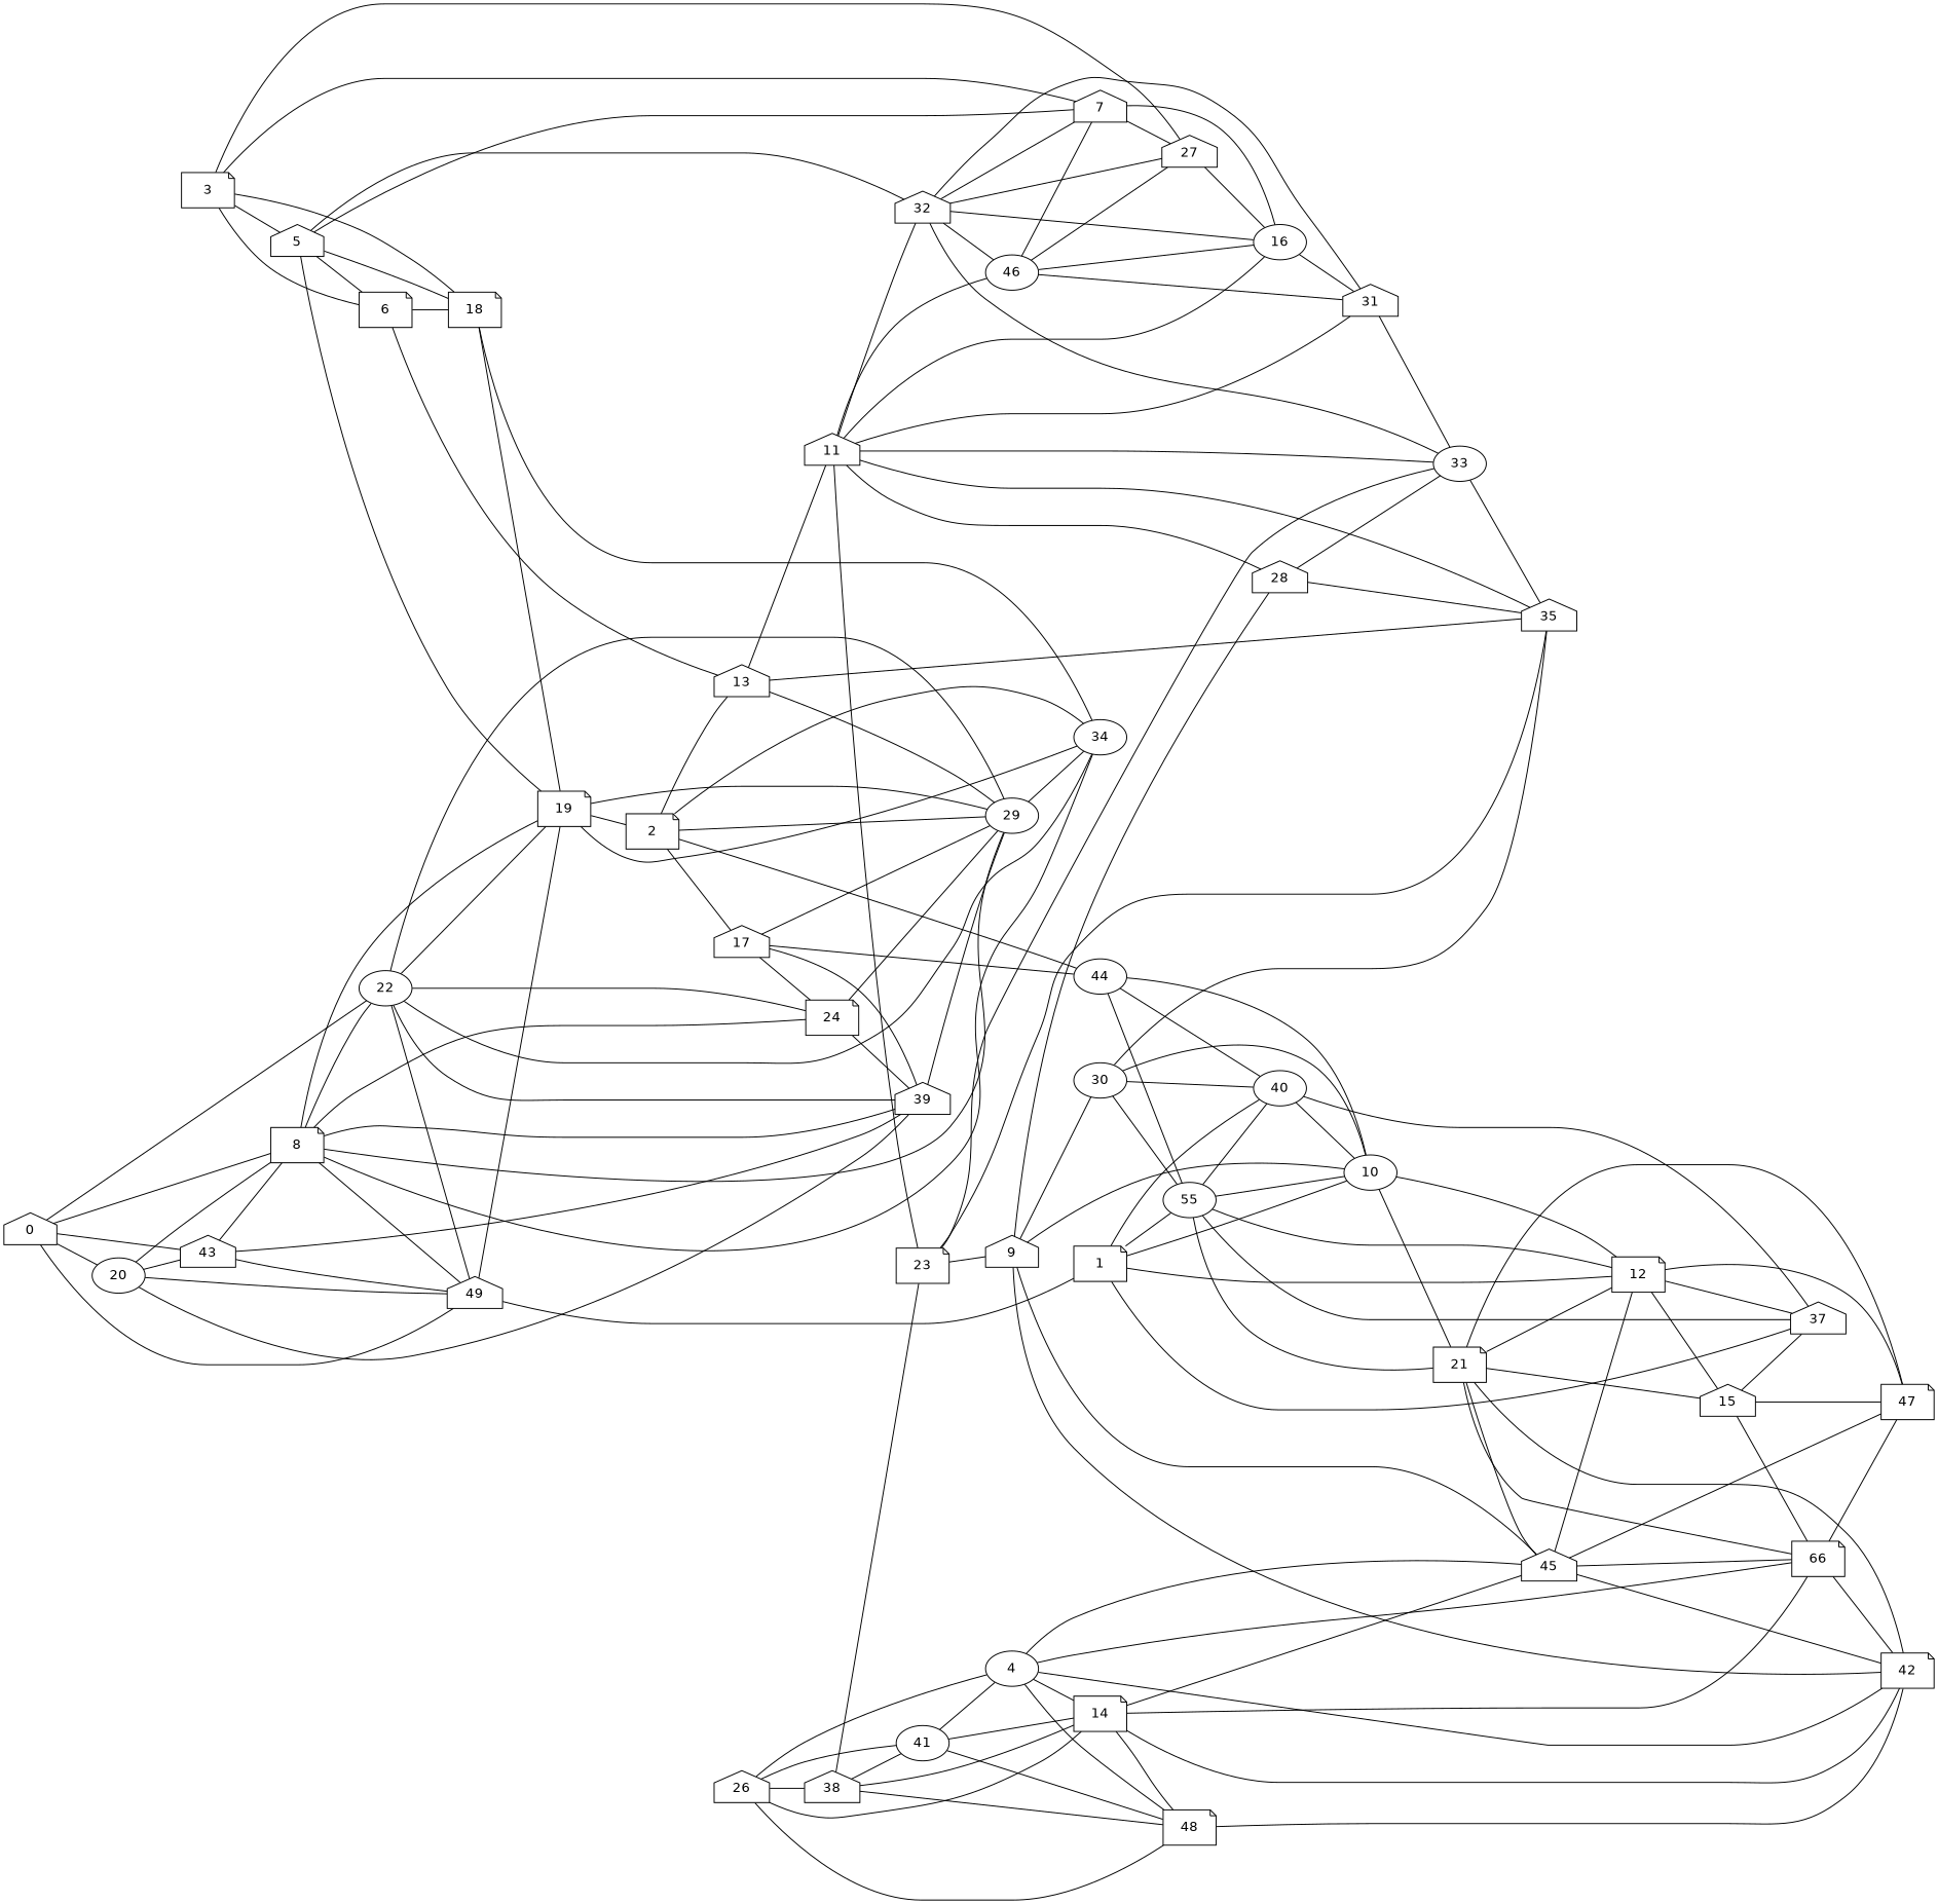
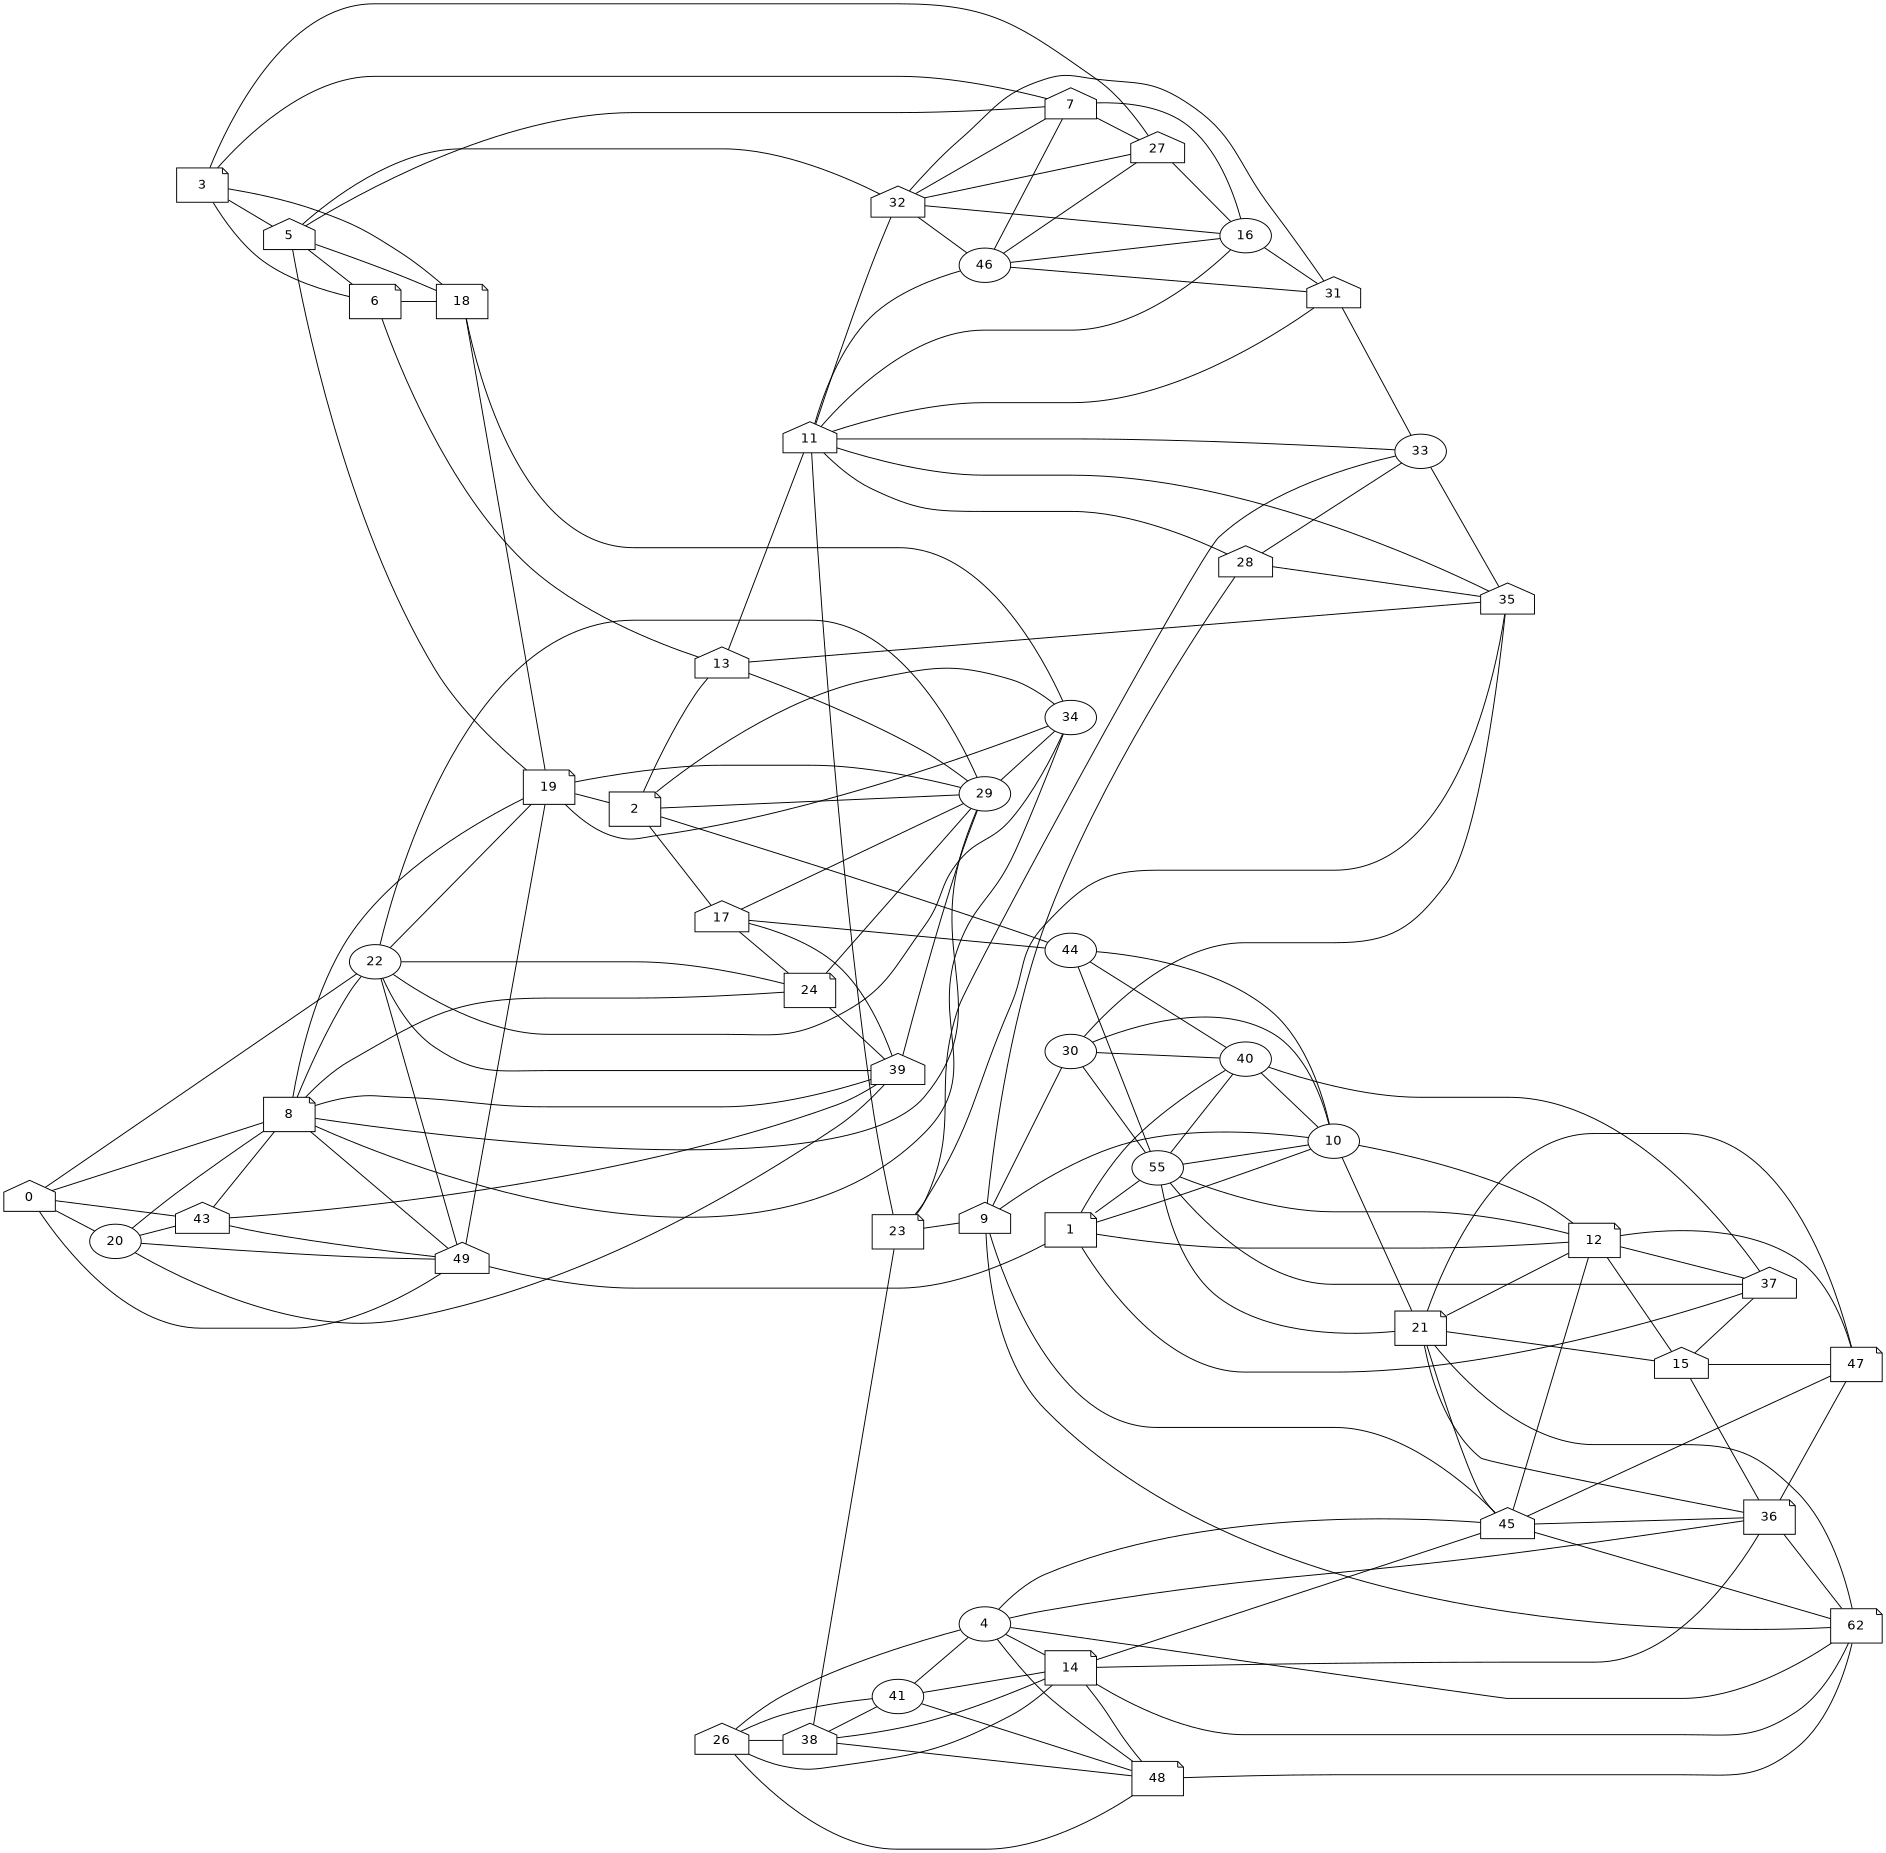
  digraph {
    fontname="DejaVu Sans"
    rankdir=LR
    node [fontname="DejaVu Sans" shape=house]
    edge [dir=none fontname="DejaVu Sans"]
    20 [shape=ellipse]
    0
    22 [shape=ellipse]
    8 [shape=note]
    49
    43
    39
    29 [shape=ellipse]
    34 [shape=ellipse]
    24 [shape=note]
    19 [shape=note]
    1 [shape=note]
    2 [shape=note]
    10 [shape=ellipse]
    n15 [label=55 shape=ellipse]
    40 [shape=ellipse]
    12 [shape=note]
    37
    44 [shape=ellipse]
    21 [shape=note]
    15
    47 [shape=note]
    45
-   36 [shape=note label=66]
+   36 [shape=note]
    13
    17
    11
    35
    32
    33 [shape=ellipse]
    28
    23 [shape=note]
    3 [shape=note]
    18 [shape=note]
    7
    27
    6 [shape=note]
    5
    16 [shape=ellipse]
    46 [shape=ellipse]
    31
    4 [shape=ellipse]
    14 [shape=note]
-   42 [shape=note]
+   42 [shape=note label=62]
    48 [shape=note]
    9
    30 [shape=ellipse]
    26
    38
    41 [shape=ellipse]
    20 -> 8
    20 -> 49
    20 -> 43
    20 -> 39
    0 -> 20
    0 -> 22
    0 -> 8
    0 -> 49
    0 -> 43
    22 -> 49
    22 -> 29
    22 -> 34
    8 -> 22
    8 -> 49
    8 -> 39
    8 -> 29
    8 -> 24
    49 -> 19
    49 -> 1
    43 -> 8
    43 -> 49
    43 -> 39
    39 -> 22
    39 -> 29
    29 -> 34
    34 -> 8
    24 -> 22
    24 -> 39
    24 -> 29
    19 -> 22
    19 -> 8
    19 -> 29
    19 -> 34
    19 -> 2
    1 -> 10
    1 -> n15
    1 -> 40
    1 -> 12
    1 -> 37
    2 -> 29
    2 -> 34
    2 -> 44
    2 -> 13
    2 -> 17
    10 -> n15
    10 -> 12
    10 -> 44
    10 -> 21
    n15 -> 40
    40 -> 10
    40 -> 37
    40 -> 44
    12 -> n15
    12 -> 37
    12 -> 21
    12 -> 15
    12 -> 47
    37 -> n15
    44 -> n15
    21 -> n15
    21 -> 45
    15 -> 37
    15 -> 21
    15 -> 47
    15 -> 36
    47 -> 21
    45 -> 12
    45 -> 47
    36 -> 21
    36 -> 47
    36 -> 45
    36 -> 42
    13 -> 29
    13 -> 11
    13 -> 35
    17 -> 39
    17 -> 29
    17 -> 24
    17 -> 44
    11 -> 35
    11 -> 32
    11 -> 33
    11 -> 28
    11 -> 23
-   32 -> 33
    32 -> 46
    33 -> 35
    28 -> 35
    28 -> 33
    23 -> 35
    23 -> 33
    23 -> 9
    3 -> 18
    3 -> 7
    3 -> 27
    3 -> 6
    3 -> 5
    18 -> 34
    18 -> 19
    7 -> 32
    7 -> 27
    7 -> 16
    27 -> 32
    27 -> 16
    27 -> 46
    6 -> 13
    6 -> 18
    5 -> 19
    5 -> 32
    5 -> 18
    5 -> 7
    5 -> 6
    16 -> 11
    16 -> 32
    16 -> 46
    16 -> 31
    46 -> 11
    46 -> 7
    31 -> 11
    31 -> 32
    31 -> 33
    31 -> 46
    4 -> 45
    4 -> 36
    4 -> 14
    4 -> 42
    4 -> 48
    14 -> 45
    14 -> 36
    14 -> 42
    14 -> 48
    42 -> 21
    42 -> 45
    48 -> 42
    9 -> 10
    9 -> 45
    9 -> 28
    9 -> 42
    9 -> 30
    30 -> 10
    30 -> n15
    30 -> 40
    30 -> 35
    26 -> 4
    26 -> 14
    26 -> 48
    26 -> 38
    26 -> 41
    38 -> 23
    38 -> 14
    38 -> 48
    38 -> 41
    41 -> 4
    41 -> 14
    41 -> 48
  }
